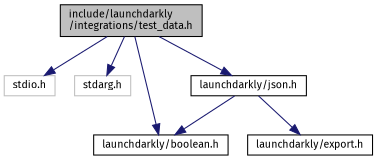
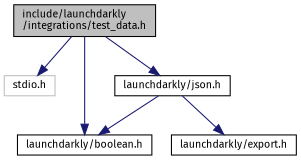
  digraph {
    fontname="Fira Sans"
    node [color=black fillcolor=white fontname="Fira Sans" fontsize=10 shape=record style=filled]
    edge [color=midnightblue fontname="Fira Sans" fontsize=10 labelfontname=Helvetica labelfontsize=10 style=solid]
    n1 [fillcolor=grey75 fontcolor=black height=0.2 label="include/launchdarkly\l/integrations/test_data.h" width=0.4]
    n2 [color=grey75 height=0.2 label="stdio.h" width=0.4]
-   n3 [color=grey75 height=0.2 label="stdarg.h" width=0.4]
    n4 [height=0.2 label="launchdarkly/boolean.h" width=0.4]
    n5 [height=0.2 label="launchdarkly/json.h" width=0.4]
    n6 [height=0.2 label="launchdarkly/export.h" width=0.4]
    n1 -> n2
-   n1 -> n3
    n1 -> n4
    n1 -> n5
    n5 -> n4
    n5 -> n6
  }
